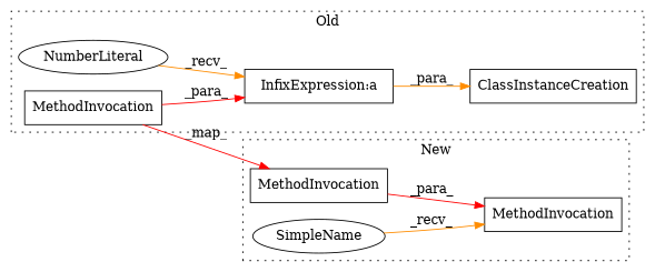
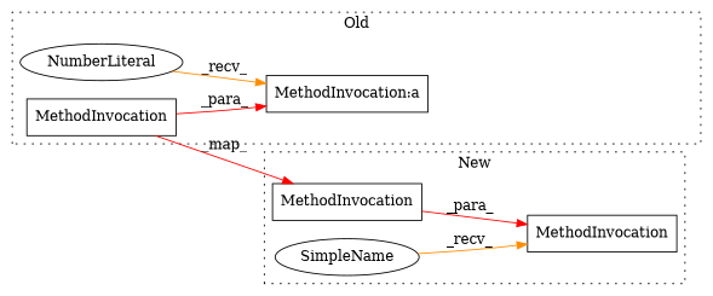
  digraph {
    rankdir=LR
    node [a=32 l=6 shape=box]
    edge [color=red]
-   n1 [a=14 l="18,1" label=ClassInstanceCreation s="36409,36442"]
    n2 [label=MethodInvocation s=36431]
    n3 [a=34 l=2 label=NumberLiteral s=36440 shape=ellipse]
-   n4 [a=27 l=3 label="InfixExpression:a" s=36437]
+   n4 [a=27 l=3 label="MethodInvocation:a" s=36437]
    n5 [label=MethodInvocation s=36466]
    n6 [l="30,1" label=MethodInvocation s="36432,36472"]
    n7 [a=42 l=12 label=SimpleName s=36419 shape=ellipse]
    subgraph cluster_1 {
      label=Old
      style=dotted
-     n1
      n2
      n3
      n4
    }
    subgraph cluster_2 {
      label=New
      style=dotted
      n5
      n6
      n7
    }
    n2 -> n4 [label=_para_]
    n2 -> n5 [label=_map_]
    n3 -> n4 [color=darkorange label=_recv_]
-   n4 -> n1 [color=darkorange label=_para_]
    n5 -> n6 [label=_para_]
    n7 -> n6 [color=darkorange label=_recv_]
  }
